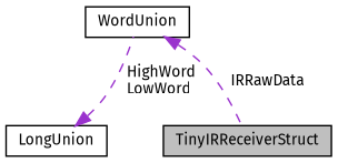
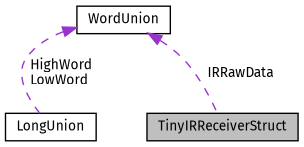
  digraph {
    fontname="Fira Sans"
    node [color=black fillcolor=white fontname="Fira Sans" fontsize=10 shape=record style=filled]
    edge [color=darkorchid3 dir=back fontname="Fira Sans" fontsize=10 labelfontname=Helvetica labelfontsize=10 style=dashed]
    n1 [fillcolor=grey75 fontcolor=black height=0.2 label=TinyIRReceiverStruct width=0.4]
    n2 [height=0.2 label=LongUnion width=0.4]
    n3 [height=0.2 label=WordUnion width=0.4]
    n3 -> n1 [label=" IRRawData"]
-   n2 -> n3 [label=" HighWord\nLowWord"]
+   n3 -> n2 [label=" HighWord\nLowWord"]
  }
